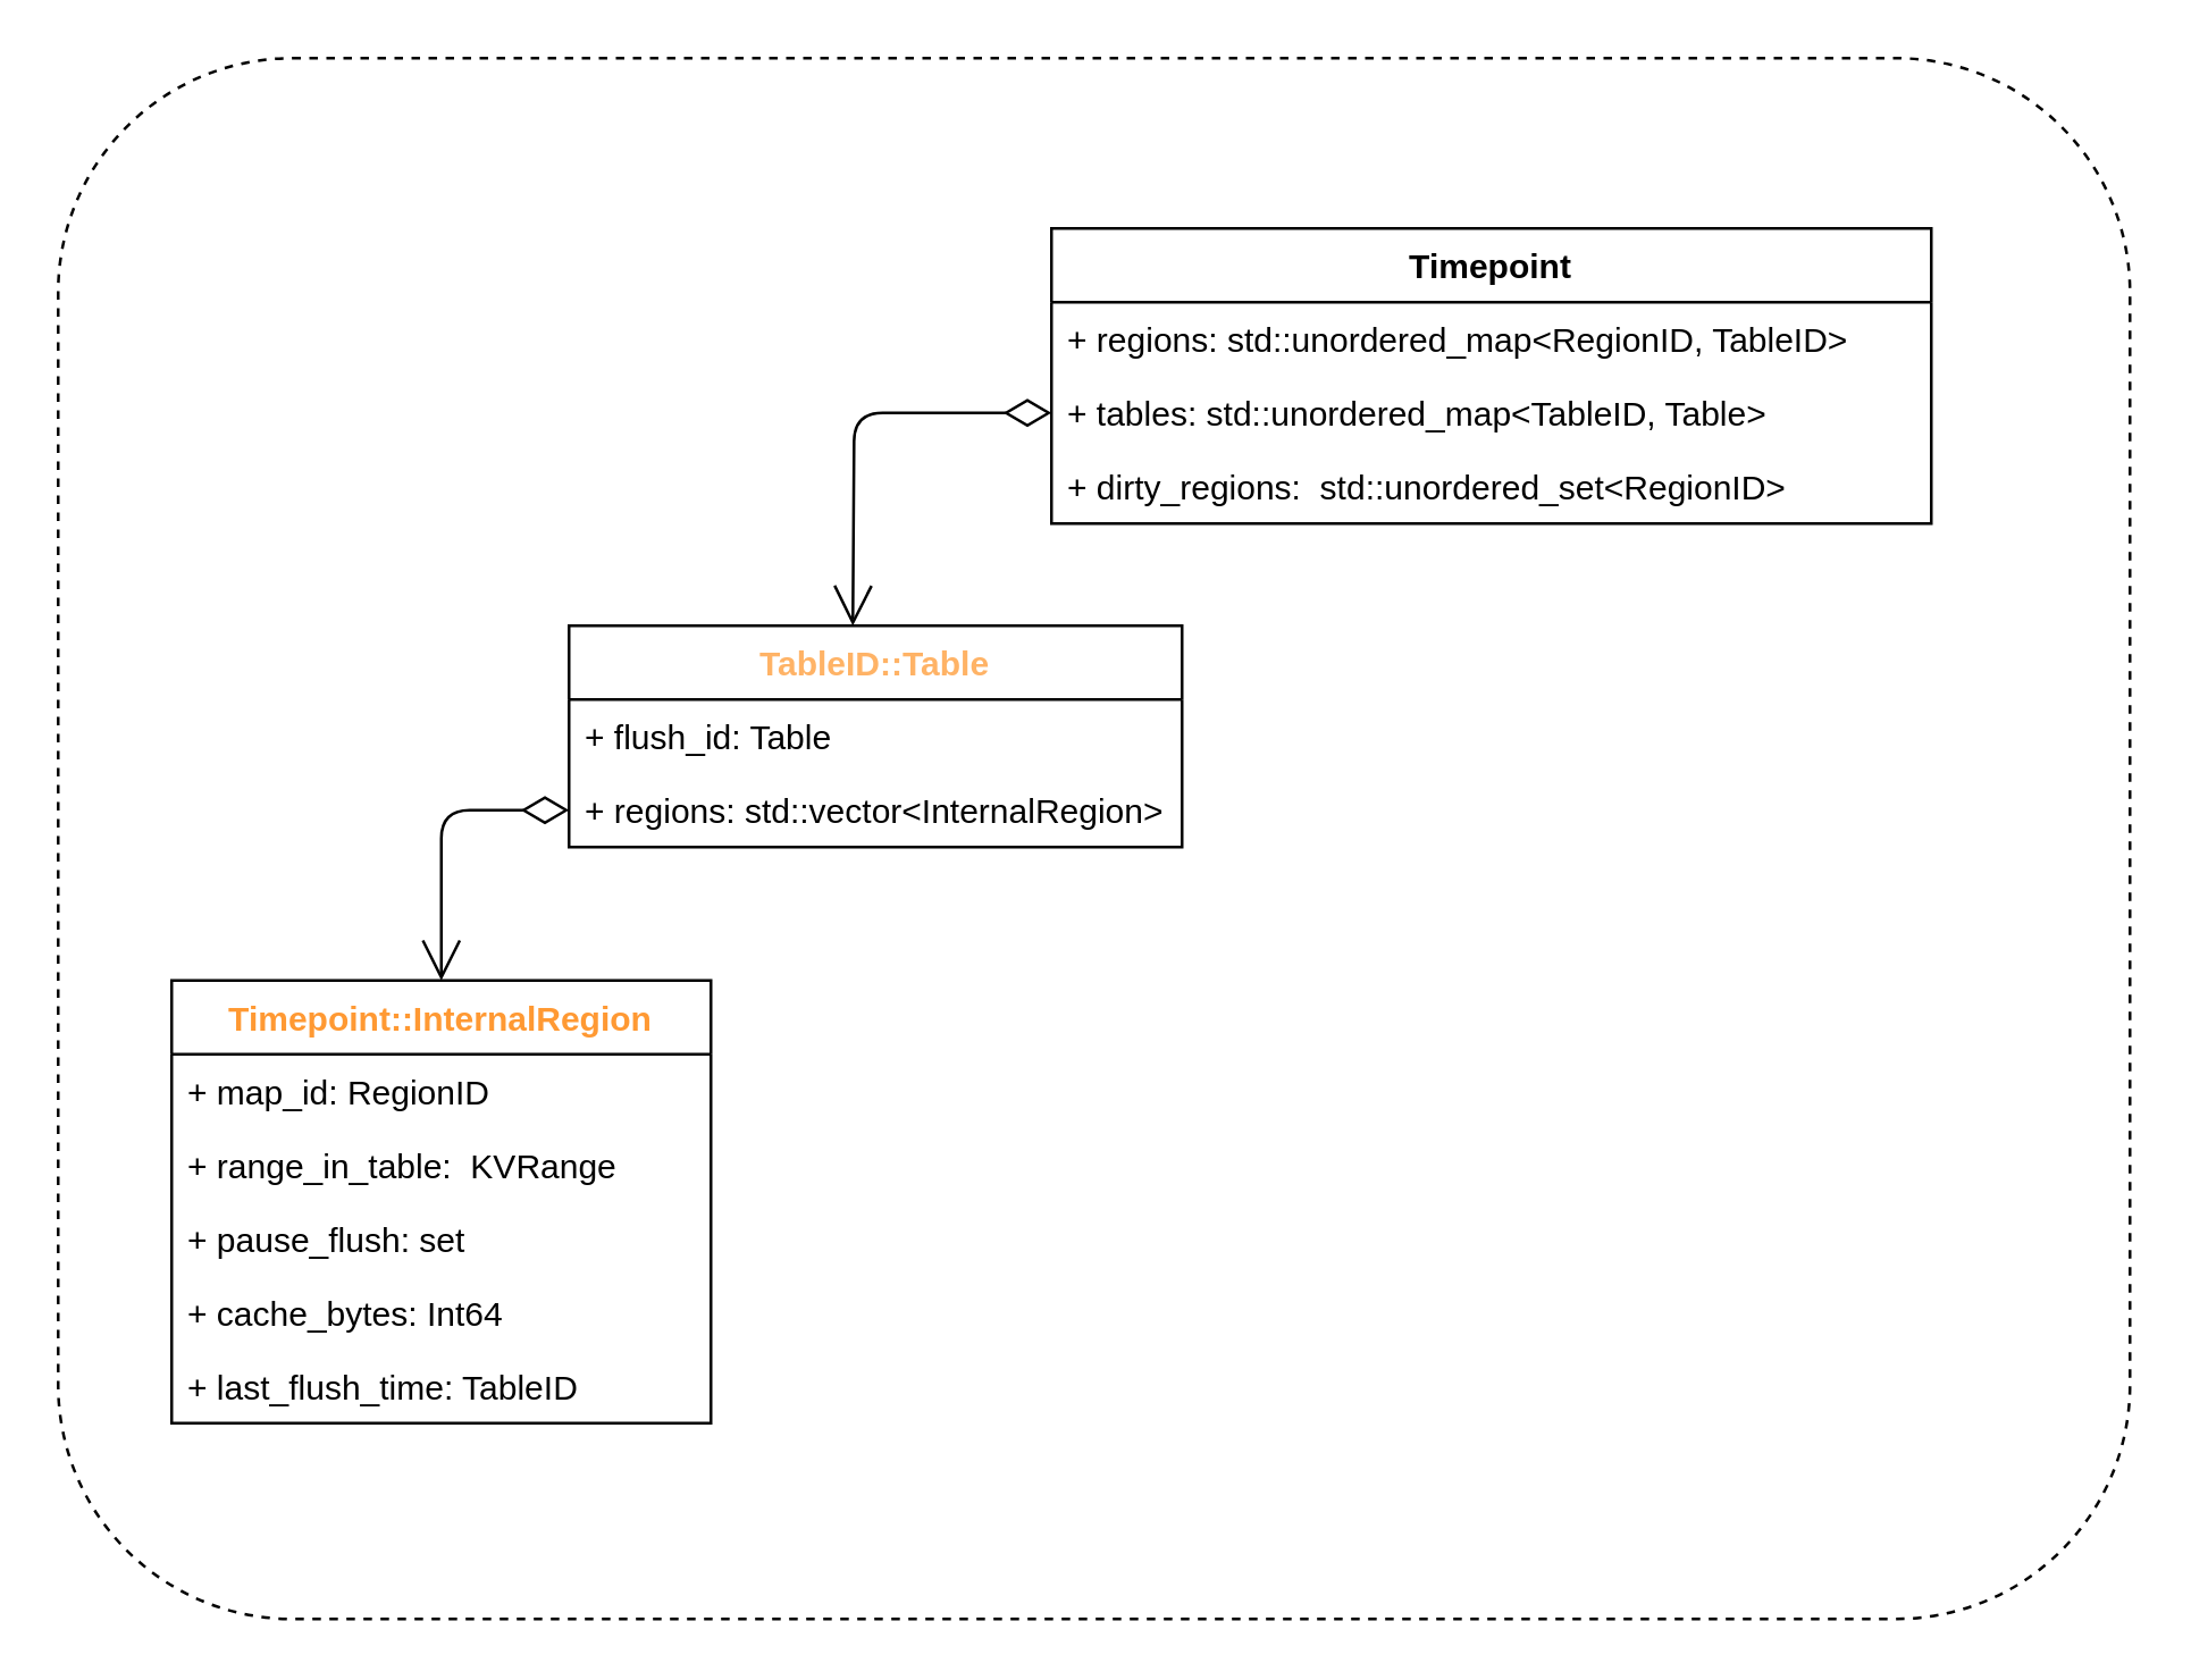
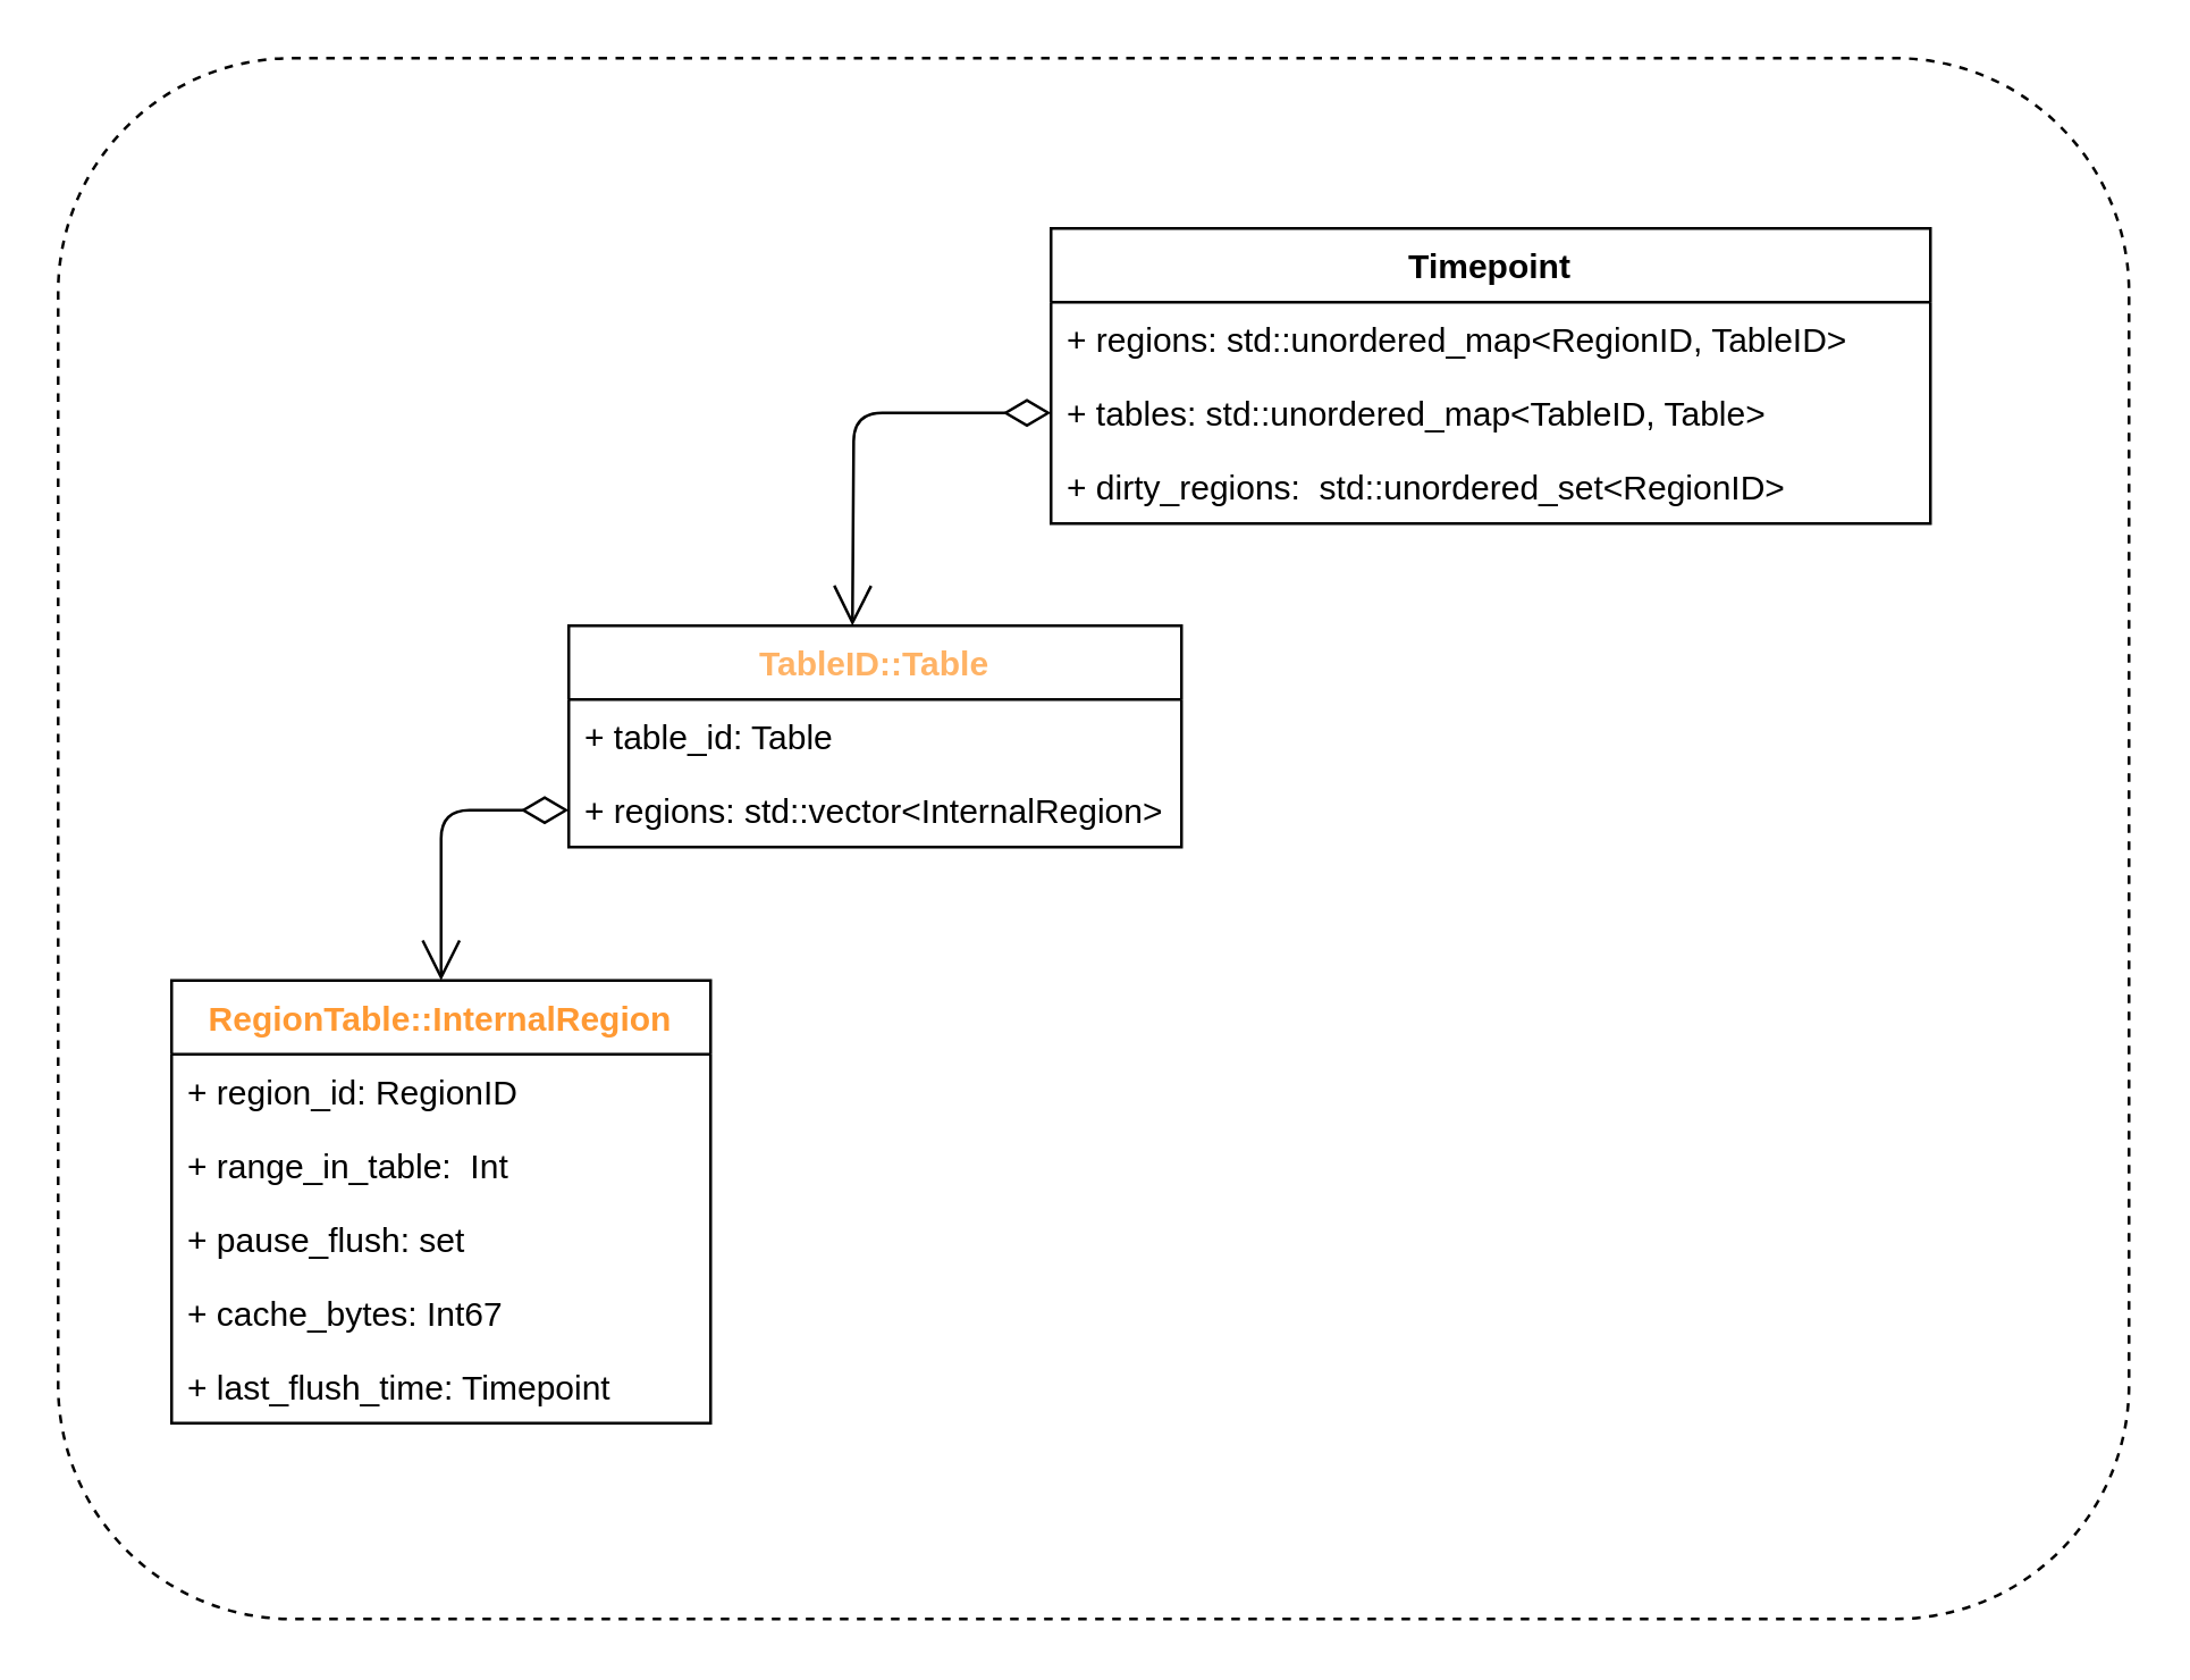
  <mxCell id="0" />
  <mxCell id="1" parent="0" />
  <mxCell id="2" value="" style="endArrow=open;html=1;endSize=12;startArrow=diamondThin;startSize=14;startFill=0;edgeStyle=orthogonalEdgeStyle;align=left;verticalAlign=bottom;entryX=0.5;entryY=0;entryDx=0;entryDy=0;exitX=0;exitY=0.5;exitDx=0;exitDy=0;" diagramCategory="uml" diagramName="Aggregation1" edge="1" parent="1" source="9"><mxGeometry x="-1" y="3" relative="1" as="geometry"><mxPoint x="430" y="119" as="sourcePoint" /><mxPoint x="300" y="220" as="targetPoint" /></mxGeometry></mxCell>
  <mxCell id="3" value="" style="endArrow=open;html=1;endSize=12;startArrow=diamondThin;startSize=14;startFill=0;edgeStyle=orthogonalEdgeStyle;align=left;verticalAlign=bottom;fontColor=#FFB366;exitX=0;exitY=0.5;exitDx=0;exitDy=0;entryX=0.5;entryY=0;entryDx=0;entryDy=0;" diagramCategory="uml" diagramName="Aggregation1" edge="1" parent="1" source="6" target="11"><mxGeometry x="-1" y="3" relative="1" as="geometry"><mxPoint x="80" y="310" as="sourcePoint" /><mxPoint x="380" y="310" as="targetPoint" /></mxGeometry></mxCell>
  <mxCell id="4" value="TableID::Table" style="swimlane;fontStyle=1;align=center;verticalAlign=top;childLayout=stackLayout;horizontal=1;startSize=26;horizontalStack=0;resizeParent=1;resizeParentMax=0;resizeLast=0;collapsible=1;marginBottom=0;fontColor=#FFB366;" diagramCategory="uml" diagramName="Class" vertex="1" parent="1"><mxGeometry x="200" y="220" width="216" height="78" as="geometry" /></mxCell>
- <mxCell id="5" value="+ flush_id: Table" style="text;strokeColor=none;fillColor=none;align=left;verticalAlign=top;spacingLeft=4;spacingRight=4;overflow=hidden;rotatable=0;points=[[0,0.5],[1,0.5]];portConstraint=eastwest;" vertex="1" parent="4"><mxGeometry y="26" width="216" height="26" as="geometry" /></mxCell>
+ <mxCell id="5" value="+ table_id: Table" style="text;strokeColor=none;fillColor=none;align=left;verticalAlign=top;spacingLeft=4;spacingRight=4;overflow=hidden;rotatable=0;points=[[0,0.5],[1,0.5]];portConstraint=eastwest;" vertex="1" parent="4"><mxGeometry y="26" width="216" height="26" as="geometry" /></mxCell>
  <mxCell id="6" value="+ regions: std::vector&lt;InternalRegion&gt;" style="text;strokeColor=none;fillColor=none;align=left;verticalAlign=top;spacingLeft=4;spacingRight=4;overflow=hidden;rotatable=0;points=[[0,0.5],[1,0.5]];portConstraint=eastwest;" vertex="1" parent="4"><mxGeometry y="52" width="216" height="26" as="geometry" /></mxCell>
  <mxCell id="7" value="Timepoint" style="swimlane;fontStyle=1;align=center;verticalAlign=top;childLayout=stackLayout;horizontal=1;startSize=26;horizontalStack=0;resizeParent=1;resizeParentMax=0;resizeLast=0;collapsible=1;marginBottom=0;" diagramCategory="uml" diagramName="Class" vertex="1" parent="1"><mxGeometry x="370" y="80" width="310" height="104" as="geometry" /></mxCell>
  <mxCell id="8" value="+ regions: std::unordered_map&lt;RegionID, TableID&gt;" style="text;strokeColor=none;fillColor=none;align=left;verticalAlign=top;spacingLeft=4;spacingRight=4;overflow=hidden;rotatable=0;points=[[0,0.5],[1,0.5]];portConstraint=eastwest;" vertex="1" parent="7"><mxGeometry y="26" width="310" height="26" as="geometry" /></mxCell>
  <mxCell id="9" value="+ tables: std::unordered_map&lt;TableID, Table&gt;" style="text;strokeColor=none;fillColor=none;align=left;verticalAlign=top;spacingLeft=4;spacingRight=4;overflow=hidden;rotatable=0;points=[[0,0.5],[1,0.5]];portConstraint=eastwest;" vertex="1" parent="7"><mxGeometry y="52" width="310" height="26" as="geometry" /></mxCell>
  <mxCell id="10" value="+ dirty_regions:  std::unordered_set&lt;RegionID&gt;" style="text;strokeColor=none;fillColor=none;align=left;verticalAlign=top;spacingLeft=4;spacingRight=4;overflow=hidden;rotatable=0;points=[[0,0.5],[1,0.5]];portConstraint=eastwest;" vertex="1" parent="7"><mxGeometry y="78" width="310" height="26" as="geometry" /></mxCell>
- <mxCell id="11" value="Timepoint::InternalRegion" style="swimlane;fontStyle=1;align=center;verticalAlign=top;childLayout=stackLayout;horizontal=1;startSize=26;horizontalStack=0;resizeParent=1;resizeParentMax=0;resizeLast=0;collapsible=1;marginBottom=0;fontColor=#FF9933;" diagramCategory="uml" diagramName="Class" vertex="1" parent="1"><mxGeometry x="60" y="345" width="190" height="156" as="geometry" /></mxCell>
- <mxCell id="12" value="+ map_id: RegionID" style="text;strokeColor=none;fillColor=none;align=left;verticalAlign=top;spacingLeft=4;spacingRight=4;overflow=hidden;rotatable=0;points=[[0,0.5],[1,0.5]];portConstraint=eastwest;" vertex="1" parent="11"><mxGeometry y="26" width="190" height="26" as="geometry" /></mxCell>
- <mxCell id="13" value="+ range_in_table:  KVRange" style="text;strokeColor=none;fillColor=none;align=left;verticalAlign=top;spacingLeft=4;spacingRight=4;overflow=hidden;rotatable=0;points=[[0,0.5],[1,0.5]];portConstraint=eastwest;" vertex="1" parent="11"><mxGeometry y="52" width="190" height="26" as="geometry" /></mxCell>
+ <mxCell id="11" value="RegionTable::InternalRegion" style="swimlane;fontStyle=1;align=center;verticalAlign=top;childLayout=stackLayout;horizontal=1;startSize=26;horizontalStack=0;resizeParent=1;resizeParentMax=0;resizeLast=0;collapsible=1;marginBottom=0;fontColor=#FF9933;" diagramCategory="uml" diagramName="Class" vertex="1" parent="1"><mxGeometry x="60" y="345" width="190" height="156" as="geometry" /></mxCell>
+ <mxCell id="12" value="+ region_id: RegionID" style="text;strokeColor=none;fillColor=none;align=left;verticalAlign=top;spacingLeft=4;spacingRight=4;overflow=hidden;rotatable=0;points=[[0,0.5],[1,0.5]];portConstraint=eastwest;" vertex="1" parent="11"><mxGeometry y="26" width="190" height="26" as="geometry" /></mxCell>
+ <mxCell id="13" value="+ range_in_table:  Int" style="text;strokeColor=none;fillColor=none;align=left;verticalAlign=top;spacingLeft=4;spacingRight=4;overflow=hidden;rotatable=0;points=[[0,0.5],[1,0.5]];portConstraint=eastwest;" vertex="1" parent="11"><mxGeometry y="52" width="190" height="26" as="geometry" /></mxCell>
  <mxCell id="14" value="+ pause_flush: set" style="text;strokeColor=none;fillColor=none;align=left;verticalAlign=top;spacingLeft=4;spacingRight=4;overflow=hidden;rotatable=0;points=[[0,0.5],[1,0.5]];portConstraint=eastwest;" vertex="1" parent="11"><mxGeometry y="78" width="190" height="26" as="geometry" /></mxCell>
- <mxCell id="15" value="+ cache_bytes: Int64" style="text;strokeColor=none;fillColor=none;align=left;verticalAlign=top;spacingLeft=4;spacingRight=4;overflow=hidden;rotatable=0;points=[[0,0.5],[1,0.5]];portConstraint=eastwest;" vertex="1" parent="11"><mxGeometry y="104" width="190" height="26" as="geometry" /></mxCell>
- <mxCell id="16" value="+ last_flush_time: TableID" style="text;strokeColor=none;fillColor=none;align=left;verticalAlign=top;spacingLeft=4;spacingRight=4;overflow=hidden;rotatable=0;points=[[0,0.5],[1,0.5]];portConstraint=eastwest;" vertex="1" parent="11"><mxGeometry y="130" width="190" height="26" as="geometry" /></mxCell>
+ <mxCell id="15" value="+ cache_bytes: Int67" style="text;strokeColor=none;fillColor=none;align=left;verticalAlign=top;spacingLeft=4;spacingRight=4;overflow=hidden;rotatable=0;points=[[0,0.5],[1,0.5]];portConstraint=eastwest;" vertex="1" parent="11"><mxGeometry y="104" width="190" height="26" as="geometry" /></mxCell>
+ <mxCell id="16" value="+ last_flush_time: Timepoint" style="text;strokeColor=none;fillColor=none;align=left;verticalAlign=top;spacingLeft=4;spacingRight=4;overflow=hidden;rotatable=0;points=[[0,0.5],[1,0.5]];portConstraint=eastwest;" vertex="1" parent="11"><mxGeometry y="130" width="190" height="26" as="geometry" /></mxCell>
  <mxCell id="17" value="" style="rounded=1;whiteSpace=wrap;html=1;fillColor=none;dashed=1;" vertex="1" parent="1"><mxGeometry x="20" y="20" width="730" height="550" as="geometry" /></mxCell>
